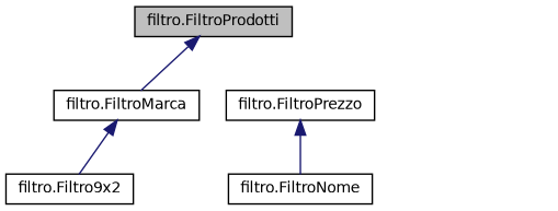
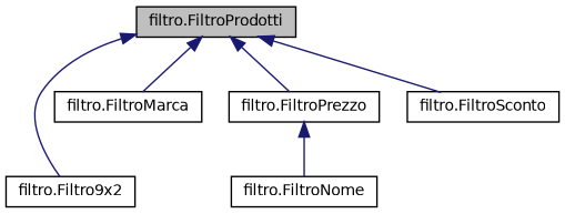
  digraph {
    rankdir=TB
    node [color=black fillcolor=white fontname=Helvetica fontsize=10 shape=record style=filled]
    edge [color=midnightblue dir=back fontname=Helvetica fontsize=10 labelfontname=Helvetica labelfontsize=10 style=solid]
    n1 [fillcolor=grey75 fontcolor=black height=0.2 label="filtro.FiltroProdotti" width=0.4]
    n2 [height=0.2 label="filtro.Filtro9x2" width=0.4]
    n3 [height=0.2 label="filtro.FiltroMarca" width=0.4]
    n4 [height=0.2 label="filtro.FiltroPrezzo" width=0.4]
+   n5 [height=0.2 label="filtro.FiltroSconto" width=0.4]
    n6 [height=0.2 label="filtro.FiltroNome" width=0.4]
-   n3 -> n2
+   n1 -> n2
    n1 -> n3
+   n1 -> n4
+   n1 -> n5
    n4 -> n6
  }
